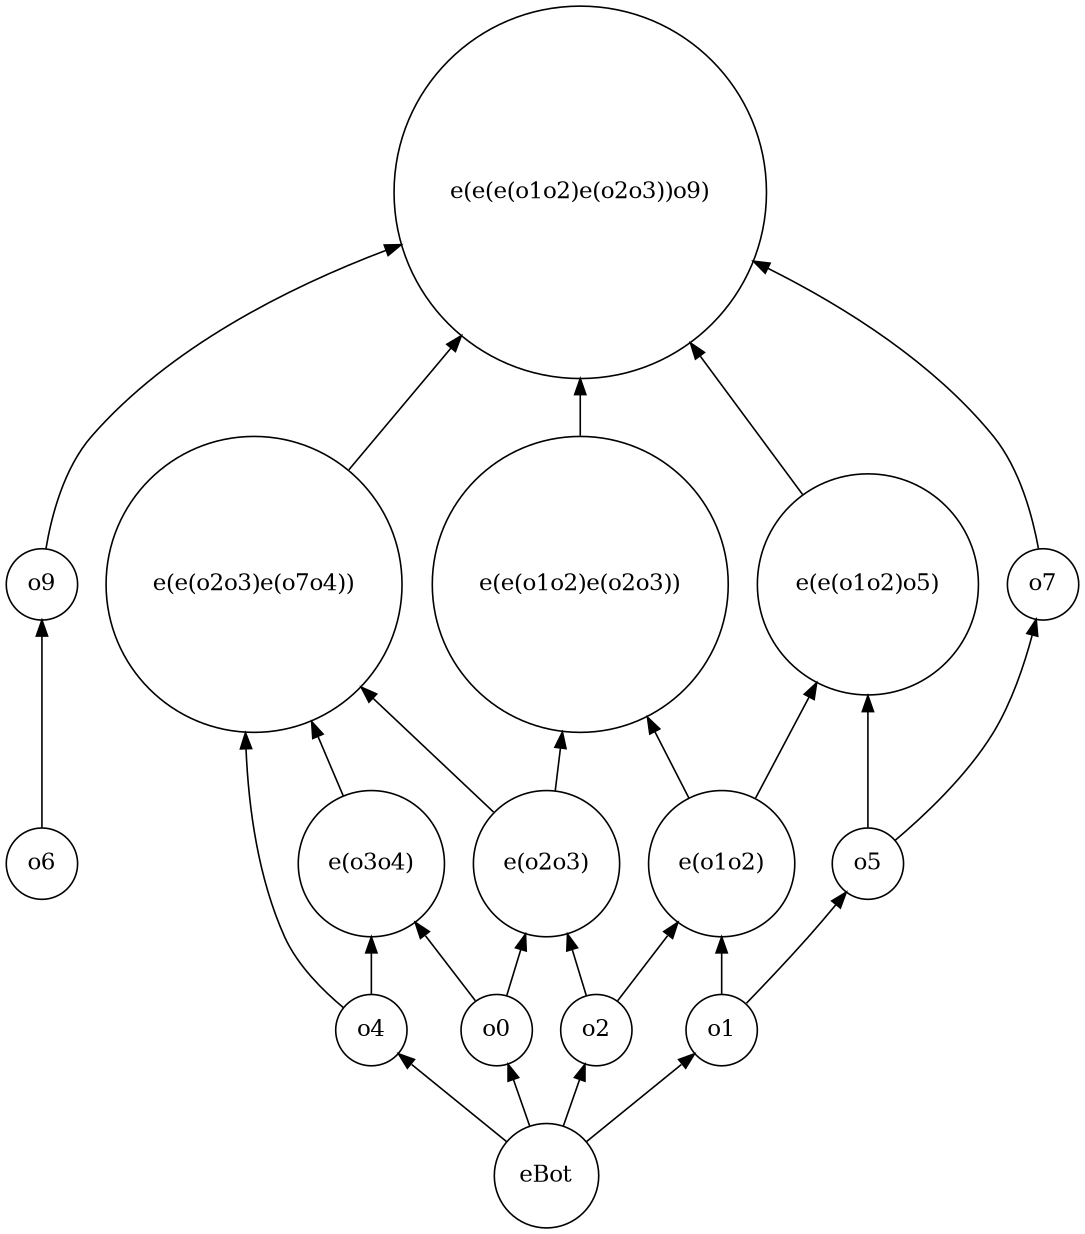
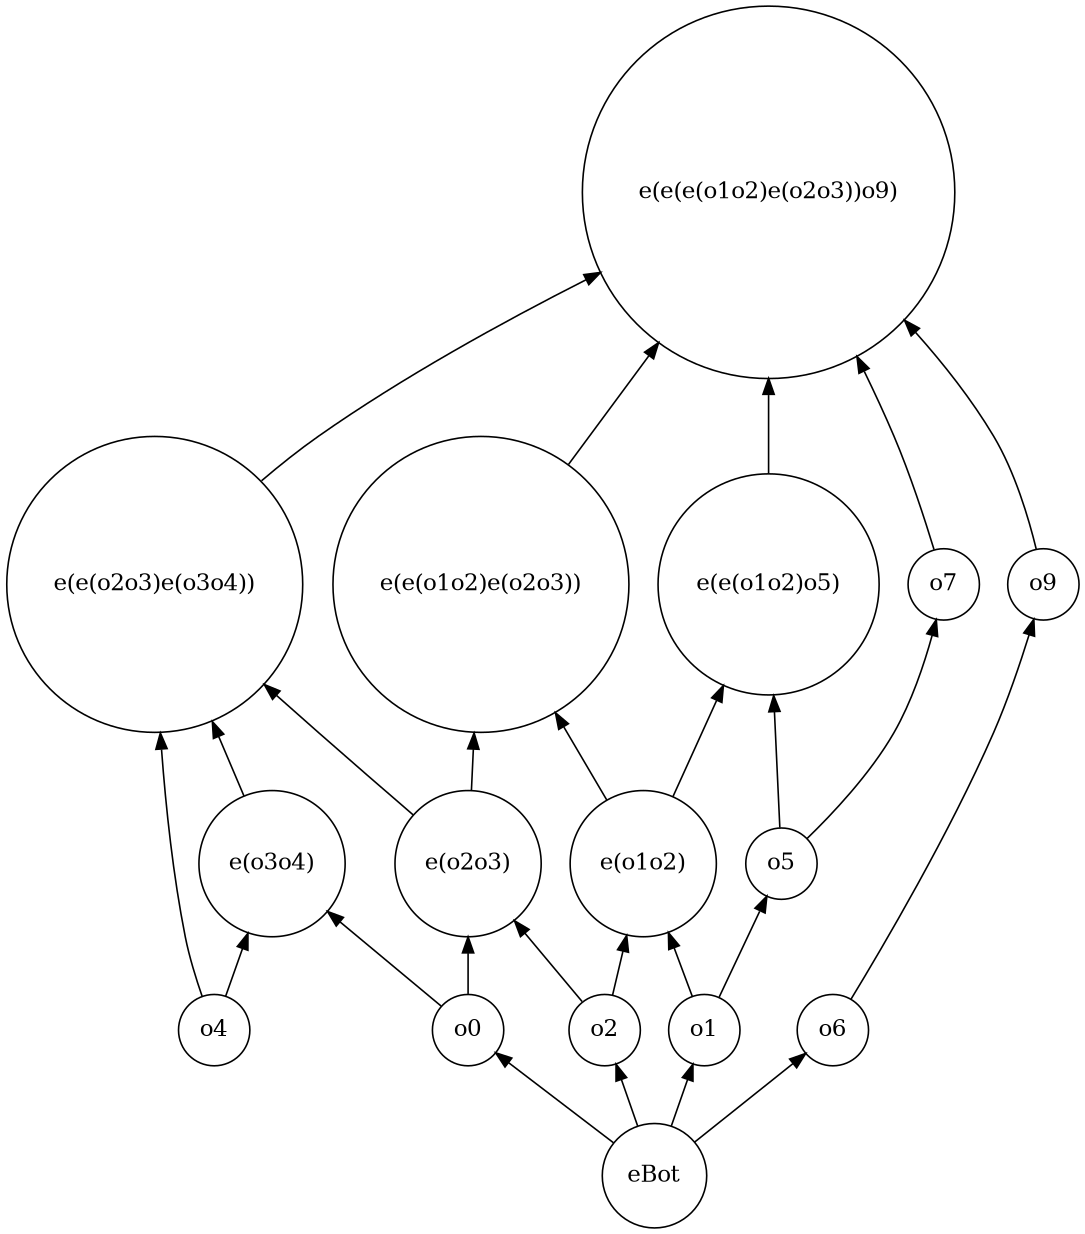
  strict digraph {
    rankdir=BT
    node [shape=circle]
    o4
    "e(o3o4)"
-   "e(e(o2o3)e(o3o4))" [label="e(e(o2o3)e(o7o4))"]
+   "e(e(o2o3)e(o3o4))"
    o6
    o9
    "e(e(o1o2)o5)"
    "e(e(e(o1o2)e(o2o3))o9)"
    n8 [label=o0]
    "e(o2o3)"
    "e(e(o1o2)e(o2o3))"
    "e(o1o2)"
    eBot
    o2
    o1
    o5
    o7
    o4 -> "e(o3o4)"
    o4 -> "e(e(o2o3)e(o3o4))"
    "e(o3o4)" -> "e(e(o2o3)e(o3o4))"
    "e(e(o2o3)e(o3o4))" -> "e(e(e(o1o2)e(o2o3))o9)"
    o6 -> o9
    o9 -> "e(e(e(o1o2)e(o2o3))o9)"
    "e(e(o1o2)o5)" -> "e(e(e(o1o2)e(o2o3))o9)"
    n8 -> "e(o3o4)"
    n8 -> "e(o2o3)"
    "e(o2o3)" -> "e(e(o2o3)e(o3o4))"
    "e(o2o3)" -> "e(e(o1o2)e(o2o3))"
    "e(e(o1o2)e(o2o3))" -> "e(e(e(o1o2)e(o2o3))o9)"
    "e(o1o2)" -> "e(e(o1o2)o5)"
    "e(o1o2)" -> "e(e(o1o2)e(o2o3))"
-   eBot -> o4
+   eBot -> o6
    eBot -> n8
    eBot -> o2
    eBot -> o1
    o2 -> "e(o2o3)"
    o2 -> "e(o1o2)"
    o1 -> "e(o1o2)"
    o1 -> o5
    o5 -> "e(e(o1o2)o5)"
    o5 -> o7
    o7 -> "e(e(e(o1o2)e(o2o3))o9)"
  }
